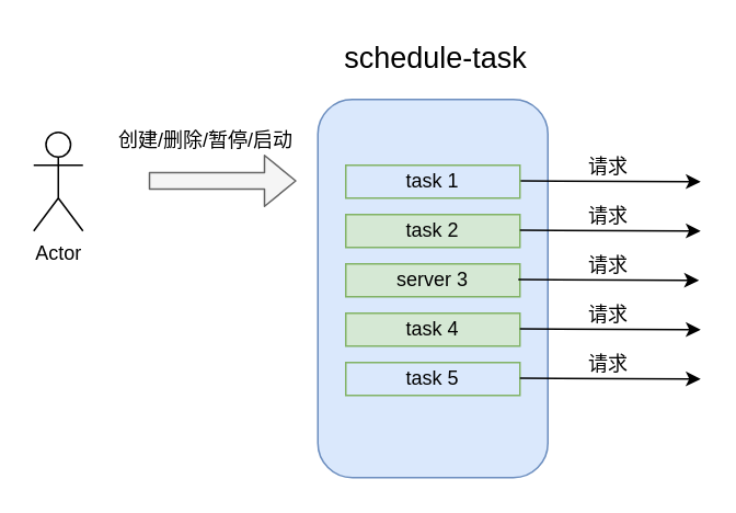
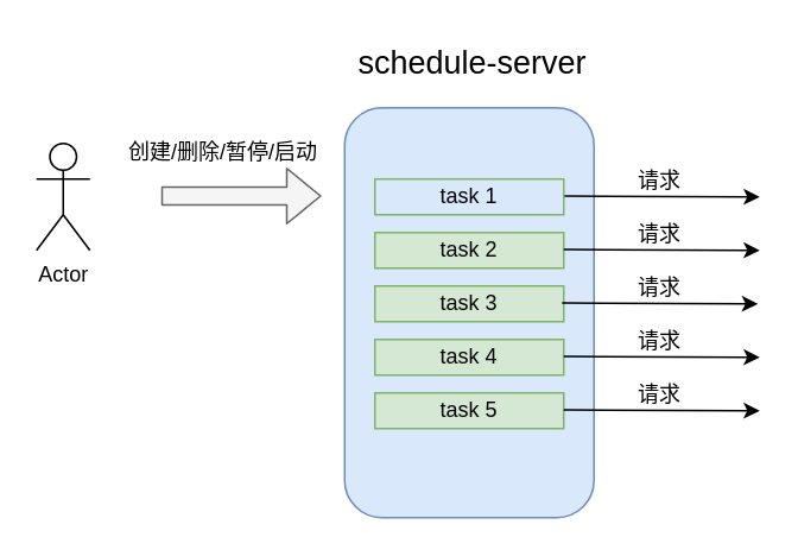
  <mxCell id="0" />
  <mxCell id="1" parent="0" />
  <mxCell id="2" value="" style="rounded=1;whiteSpace=wrap;html=1;fillColor=#dae8fc;strokeColor=#6c8ebf;" vertex="1" parent="1"><mxGeometry x="193" y="60" width="140" height="230" as="geometry" /></mxCell>
- <mxCell id="3" value="&lt;font style=&quot;font-size: 18px&quot;&gt;schedule-task&lt;/font&gt;" style="text;html=1;strokeColor=none;fillColor=none;align=center;verticalAlign=middle;whiteSpace=wrap;rounded=0;" vertex="1" parent="1"><mxGeometry x="190" y="20" width="150" height="30" as="geometry" /></mxCell>
+ <mxCell id="3" value="&lt;font style=&quot;font-size: 18px&quot;&gt;schedule-server&lt;/font&gt;" style="text;html=1;strokeColor=none;fillColor=none;align=center;verticalAlign=middle;whiteSpace=wrap;rounded=0;" vertex="1" parent="1"><mxGeometry x="190" y="20" width="150" height="30" as="geometry" /></mxCell>
  <mxCell id="4" value="Actor" style="shape=umlActor;verticalLabelPosition=bottom;verticalAlign=top;html=1;outlineConnect=0;" vertex="1" parent="1"><mxGeometry x="20" y="80" width="30" height="60" as="geometry" /></mxCell>
  <mxCell id="5" value="" style="shape=flexArrow;endArrow=classic;html=1;fillColor=#f5f5f5;strokeColor=#666666;" edge="1" parent="1"><mxGeometry width="50" height="50" relative="1" as="geometry"><mxPoint x="90" y="109.5" as="sourcePoint" /><mxPoint x="180" y="109.5" as="targetPoint" /></mxGeometry></mxCell>
  <mxCell id="6" value="" style="endArrow=classic;html=1;" edge="1" parent="1"><mxGeometry width="50" height="50" relative="1" as="geometry"><mxPoint x="316" y="109.5" as="sourcePoint" /><mxPoint x="426" y="110" as="targetPoint" /></mxGeometry></mxCell>
  <mxCell id="7" value="task 1" style="rounded=0;whiteSpace=wrap;html=1;fillColor=#dae8fc;strokeColor=#82b366;" vertex="1" parent="1"><mxGeometry x="210" y="100" width="106" height="20" as="geometry" /></mxCell>
  <mxCell id="8" value="task 2" style="rounded=0;whiteSpace=wrap;html=1;fillColor=#d5e8d4;strokeColor=#82b366;" vertex="1" parent="1"><mxGeometry x="210" y="130" width="106" height="20" as="geometry" /></mxCell>
- <mxCell id="9" value="server 3" style="rounded=0;whiteSpace=wrap;html=1;fillColor=#d5e8d4;strokeColor=#82b366;" vertex="1" parent="1"><mxGeometry x="210" y="160" width="106" height="20" as="geometry" /></mxCell>
+ <mxCell id="9" value="task 3" style="rounded=0;whiteSpace=wrap;html=1;fillColor=#d5e8d4;strokeColor=#82b366;" vertex="1" parent="1"><mxGeometry x="210" y="160" width="106" height="20" as="geometry" /></mxCell>
  <mxCell id="10" value="task 4" style="rounded=0;whiteSpace=wrap;html=1;fillColor=#d5e8d4;strokeColor=#82b366;" vertex="1" parent="1"><mxGeometry x="210" y="190" width="106" height="20" as="geometry" /></mxCell>
- <mxCell id="11" value="task 5" style="rounded=0;whiteSpace=wrap;html=1;fillColor=#dae8fc;strokeColor=#82b366;" vertex="1" parent="1"><mxGeometry x="210" y="220" width="106" height="20" as="geometry" /></mxCell>
+ <mxCell id="11" value="task 5" style="rounded=0;whiteSpace=wrap;html=1;fillColor=#d5e8d4;strokeColor=#82b366;" vertex="1" parent="1"><mxGeometry x="210" y="220" width="106" height="20" as="geometry" /></mxCell>
  <mxCell id="12" value="创建/删除/暂停/启动" style="text;html=1;strokeColor=none;fillColor=none;align=center;verticalAlign=middle;whiteSpace=wrap;rounded=0;" vertex="1" parent="1"><mxGeometry x="60" y="70" width="130" height="30" as="geometry" /></mxCell>
  <mxCell id="13" value="" style="endArrow=classic;html=1;" edge="1" parent="1"><mxGeometry width="50" height="50" relative="1" as="geometry"><mxPoint x="316" y="139.5" as="sourcePoint" /><mxPoint x="426" y="140" as="targetPoint" /></mxGeometry></mxCell>
  <mxCell id="14" value="请求" style="text;html=1;strokeColor=none;fillColor=none;align=center;verticalAlign=middle;whiteSpace=wrap;rounded=0;" vertex="1" parent="1"><mxGeometry x="340" y="86" width="60" height="30" as="geometry" /></mxCell>
  <mxCell id="15" value="请求" style="text;html=1;strokeColor=none;fillColor=none;align=center;verticalAlign=middle;whiteSpace=wrap;rounded=0;" vertex="1" parent="1"><mxGeometry x="340" y="116" width="60" height="30" as="geometry" /></mxCell>
  <mxCell id="16" value="" style="endArrow=classic;html=1;" edge="1" parent="1"><mxGeometry width="50" height="50" relative="1" as="geometry"><mxPoint x="315" y="169.5" as="sourcePoint" /><mxPoint x="425" y="170" as="targetPoint" /></mxGeometry></mxCell>
  <mxCell id="17" value="" style="endArrow=classic;html=1;" edge="1" parent="1"><mxGeometry width="50" height="50" relative="1" as="geometry"><mxPoint x="316" y="199.5" as="sourcePoint" /><mxPoint x="426" y="200" as="targetPoint" /></mxGeometry></mxCell>
  <mxCell id="18" value="" style="endArrow=classic;html=1;" edge="1" parent="1"><mxGeometry width="50" height="50" relative="1" as="geometry"><mxPoint x="316" y="229.5" as="sourcePoint" /><mxPoint x="426" y="230" as="targetPoint" /></mxGeometry></mxCell>
  <mxCell id="19" value="请求" style="text;html=1;strokeColor=none;fillColor=none;align=center;verticalAlign=middle;whiteSpace=wrap;rounded=0;" vertex="1" parent="1"><mxGeometry x="340" y="146" width="60" height="30" as="geometry" /></mxCell>
  <mxCell id="20" value="请求" style="text;html=1;strokeColor=none;fillColor=none;align=center;verticalAlign=middle;whiteSpace=wrap;rounded=0;" vertex="1" parent="1"><mxGeometry x="340" y="176" width="60" height="30" as="geometry" /></mxCell>
  <mxCell id="21" value="请求" style="text;html=1;strokeColor=none;fillColor=none;align=center;verticalAlign=middle;whiteSpace=wrap;rounded=0;" vertex="1" parent="1"><mxGeometry x="340" y="206" width="60" height="30" as="geometry" /></mxCell>
